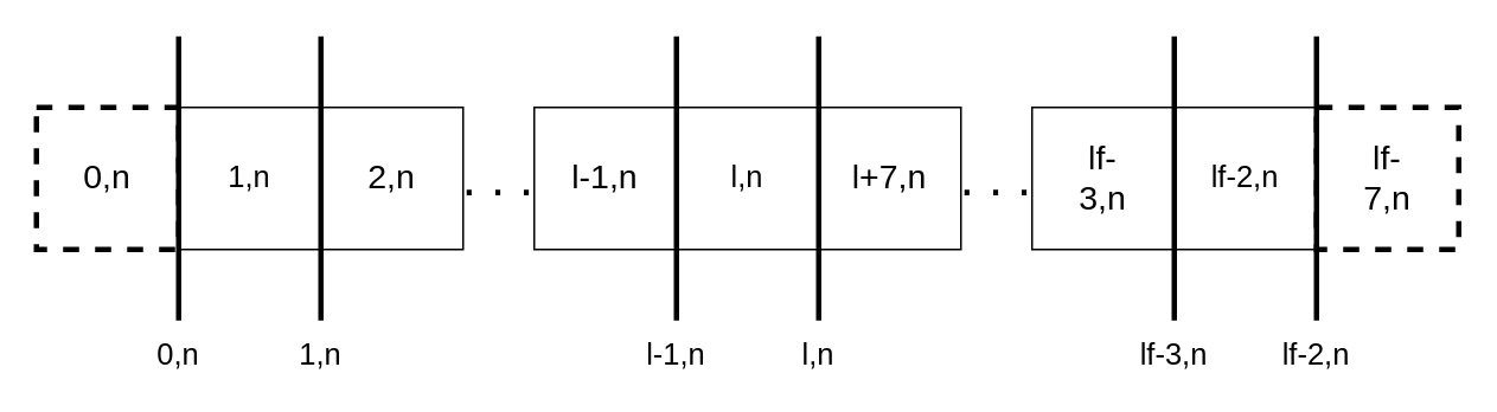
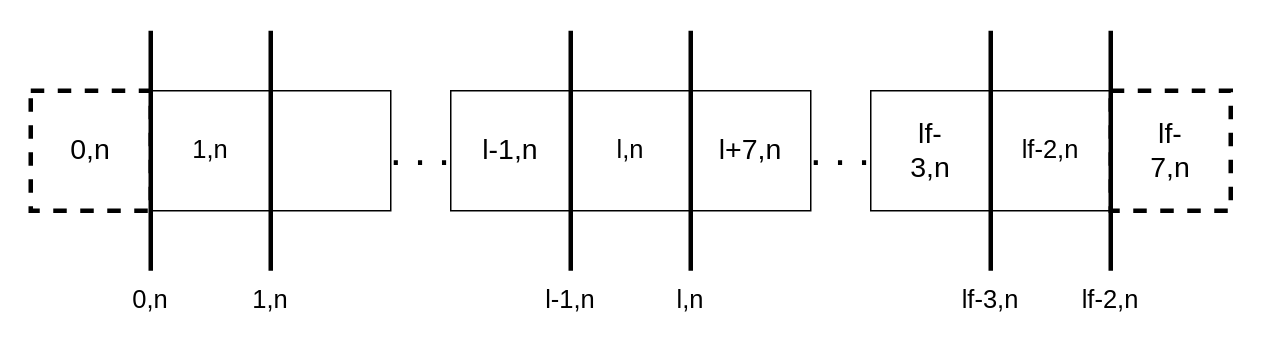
  <mxCell id="0" />
  <mxCell id="1" parent="0" />
  <mxCell id="2" value="" style="whiteSpace=wrap;html=1;aspect=fixed;" vertex="1" parent="1"><mxGeometry x="380" y="60" width="80" height="80" as="geometry" /></mxCell>
  <mxCell id="3" value="&lt;font style=&quot;font-size: 17px&quot;&gt;l,n&lt;/font&gt;" style="text;html=1;strokeColor=none;fillColor=none;align=center;verticalAlign=middle;whiteSpace=wrap;rounded=0;" vertex="1" parent="1"><mxGeometry x="400" y="90" width="40" height="20" as="geometry" /></mxCell>
  <mxCell id="4" value="" style="whiteSpace=wrap;html=1;aspect=fixed;" vertex="1" parent="1"><mxGeometry x="300" y="60" width="80" height="80" as="geometry" /></mxCell>
  <mxCell id="5" value="&lt;font style=&quot;font-size: 19px&quot;&gt;l-1,n&lt;/font&gt;" style="text;html=1;strokeColor=none;fillColor=none;align=center;verticalAlign=middle;whiteSpace=wrap;rounded=0;" vertex="1" parent="1"><mxGeometry x="320" y="90" width="40" height="20" as="geometry" /></mxCell>
  <mxCell id="6" value="" style="whiteSpace=wrap;html=1;aspect=fixed;" vertex="1" parent="1"><mxGeometry x="460" y="60" width="80" height="80" as="geometry" /></mxCell>
  <mxCell id="7" value="&lt;font style=&quot;font-size: 19px&quot;&gt;l+7,n&lt;/font&gt;" style="text;html=1;strokeColor=none;fillColor=none;align=center;verticalAlign=middle;whiteSpace=wrap;rounded=0;" vertex="1" parent="1"><mxGeometry x="480" y="90" width="40" height="20" as="geometry" /></mxCell>
  <mxCell id="8" value="" style="endArrow=none;html=1;strokeWidth=3;" edge="1" parent="1"><mxGeometry width="50" height="50" relative="1" as="geometry"><mxPoint x="380" y="180" as="sourcePoint" /><mxPoint x="380" y="20" as="targetPoint" /></mxGeometry></mxCell>
  <mxCell id="9" value="" style="endArrow=none;html=1;strokeWidth=3;" edge="1" parent="1"><mxGeometry width="50" height="50" relative="1" as="geometry"><mxPoint x="460" y="180" as="sourcePoint" /><mxPoint x="460" y="20" as="targetPoint" /></mxGeometry></mxCell>
  <mxCell id="10" value="&lt;font style=&quot;font-size: 17px&quot;&gt;l-1,n&lt;/font&gt;" style="text;html=1;strokeColor=none;fillColor=none;align=center;verticalAlign=middle;whiteSpace=wrap;rounded=0;" vertex="1" parent="1"><mxGeometry x="360" y="190" width="40" height="20" as="geometry" /></mxCell>
  <mxCell id="11" value="&lt;font style=&quot;font-size: 17px&quot;&gt;l,n&lt;/font&gt;" style="text;html=1;strokeColor=none;fillColor=none;align=center;verticalAlign=middle;whiteSpace=wrap;rounded=0;" vertex="1" parent="1"><mxGeometry x="440" y="190" width="40" height="20" as="geometry" /></mxCell>
  <mxCell id="12" value="&lt;font style=&quot;font-size: 29px&quot;&gt;. . .&lt;/font&gt;" style="text;html=1;strokeColor=none;fillColor=none;align=center;verticalAlign=middle;whiteSpace=wrap;rounded=0;" vertex="1" parent="1"><mxGeometry x="250" y="90" width="60" height="20" as="geometry" /></mxCell>
  <mxCell id="13" value="" style="whiteSpace=wrap;html=1;aspect=fixed;" vertex="1" parent="1"><mxGeometry x="100" y="60" width="80" height="80" as="geometry" /></mxCell>
  <mxCell id="14" value="&lt;font style=&quot;font-size: 17px&quot;&gt;1,n&lt;/font&gt;" style="text;html=1;strokeColor=none;fillColor=none;align=center;verticalAlign=middle;whiteSpace=wrap;rounded=0;" vertex="1" parent="1"><mxGeometry x="120" y="90" width="40" height="20" as="geometry" /></mxCell>
  <mxCell id="15" value="" style="whiteSpace=wrap;html=1;aspect=fixed;dashed=1;strokeWidth=3;" vertex="1" parent="1"><mxGeometry x="20" y="60" width="80" height="80" as="geometry" /></mxCell>
  <mxCell id="16" value="&lt;font style=&quot;font-size: 19px&quot;&gt;0,n&lt;/font&gt;" style="text;html=1;strokeColor=none;fillColor=none;align=center;verticalAlign=middle;whiteSpace=wrap;rounded=0;dashed=1;" vertex="1" parent="1"><mxGeometry y="90" width="40" height="20" as="geometry" x="40" /></mxCell>
  <mxCell id="17" value="" style="whiteSpace=wrap;html=1;aspect=fixed;" vertex="1" parent="1"><mxGeometry x="180" y="60" width="80" height="80" as="geometry" /></mxCell>
- <mxCell id="18" value="&lt;font style=&quot;font-size: 19px&quot;&gt;2,n&lt;/font&gt;" style="text;html=1;strokeColor=none;fillColor=none;align=center;verticalAlign=middle;whiteSpace=wrap;rounded=0;" vertex="1" parent="1"><mxGeometry x="200" y="90" width="40" height="20" as="geometry" /></mxCell>
  <mxCell id="19" value="" style="endArrow=none;html=1;strokeWidth=3;" edge="1" parent="1"><mxGeometry width="50" height="50" relative="1" as="geometry"><mxPoint x="100" y="180" as="sourcePoint" /><mxPoint x="100" y="20" as="targetPoint" /></mxGeometry></mxCell>
  <mxCell id="20" value="" style="endArrow=none;html=1;strokeWidth=3;" edge="1" parent="1"><mxGeometry width="50" height="50" relative="1" as="geometry"><mxPoint x="180" y="180" as="sourcePoint" /><mxPoint x="180" y="20" as="targetPoint" /></mxGeometry></mxCell>
  <mxCell id="21" value="&lt;font style=&quot;font-size: 17px&quot;&gt;0,n&lt;/font&gt;" style="text;html=1;strokeColor=none;fillColor=none;align=center;verticalAlign=middle;whiteSpace=wrap;rounded=0;" vertex="1" parent="1"><mxGeometry x="80" y="190" width="40" height="20" as="geometry" /></mxCell>
  <mxCell id="22" value="&lt;font style=&quot;font-size: 17px&quot;&gt;1,n&lt;/font&gt;" style="text;html=1;strokeColor=none;fillColor=none;align=center;verticalAlign=middle;whiteSpace=wrap;rounded=0;" vertex="1" parent="1"><mxGeometry x="160" y="190" width="40" height="20" as="geometry" /></mxCell>
  <mxCell id="23" value="" style="whiteSpace=wrap;html=1;aspect=fixed;" vertex="1" parent="1"><mxGeometry x="660" y="60" width="80" height="80" as="geometry" /></mxCell>
  <mxCell id="24" value="&lt;font style=&quot;font-size: 17px&quot;&gt;lf-2,n&lt;/font&gt;" style="text;html=1;strokeColor=none;fillColor=none;align=center;verticalAlign=middle;whiteSpace=wrap;rounded=0;" vertex="1" parent="1"><mxGeometry x="680" y="90" width="40" height="20" as="geometry" /></mxCell>
  <mxCell id="25" value="" style="whiteSpace=wrap;html=1;aspect=fixed;" vertex="1" parent="1"><mxGeometry x="580" y="60" width="80" height="80" as="geometry" /></mxCell>
  <mxCell id="26" value="&lt;font style=&quot;font-size: 19px&quot;&gt;lf-3,n&lt;/font&gt;" style="text;html=1;strokeColor=none;fillColor=none;align=center;verticalAlign=middle;whiteSpace=wrap;rounded=0;" vertex="1" parent="1"><mxGeometry x="600" y="90" width="40" height="20" as="geometry" /></mxCell>
  <mxCell id="27" value="" style="whiteSpace=wrap;html=1;aspect=fixed;dashed=1;strokeWidth=3;" vertex="1" parent="1"><mxGeometry x="740" y="60" width="80" height="80" as="geometry" /></mxCell>
  <mxCell id="28" value="&lt;font style=&quot;font-size: 19px&quot;&gt;lf-7,n&lt;/font&gt;" style="text;html=1;strokeColor=none;fillColor=none;align=center;verticalAlign=middle;whiteSpace=wrap;rounded=0;" vertex="1" parent="1"><mxGeometry x="760" y="90" width="40" height="20" as="geometry" /></mxCell>
  <mxCell id="29" value="" style="endArrow=none;html=1;strokeWidth=3;" edge="1" parent="1"><mxGeometry width="50" height="50" relative="1" as="geometry"><mxPoint x="660" y="180" as="sourcePoint" /><mxPoint x="660" y="20" as="targetPoint" /></mxGeometry></mxCell>
  <mxCell id="30" value="" style="endArrow=none;html=1;strokeWidth=3;" edge="1" parent="1"><mxGeometry width="50" height="50" relative="1" as="geometry"><mxPoint x="740" y="180" as="sourcePoint" /><mxPoint x="740" y="20" as="targetPoint" /></mxGeometry></mxCell>
  <mxCell id="31" value="&lt;font style=&quot;font-size: 17px&quot;&gt;lf-3,n&lt;/font&gt;" style="text;html=1;strokeColor=none;fillColor=none;align=center;verticalAlign=middle;whiteSpace=wrap;rounded=0;" vertex="1" parent="1"><mxGeometry x="640" y="190" width="40" height="20" as="geometry" /></mxCell>
  <mxCell id="32" value="&lt;font style=&quot;font-size: 17px&quot;&gt;lf-2,n&lt;/font&gt;" style="text;html=1;strokeColor=none;fillColor=none;align=center;verticalAlign=middle;whiteSpace=wrap;rounded=0;" vertex="1" parent="1"><mxGeometry x="720" y="190" width="40" height="20" as="geometry" /></mxCell>
  <mxCell id="33" value="&lt;font style=&quot;font-size: 29px&quot;&gt;. . .&lt;/font&gt;" style="text;html=1;strokeColor=none;fillColor=none;align=center;verticalAlign=middle;whiteSpace=wrap;rounded=0;" vertex="1" parent="1"><mxGeometry x="530" y="90" width="60" height="20" as="geometry" /></mxCell>
